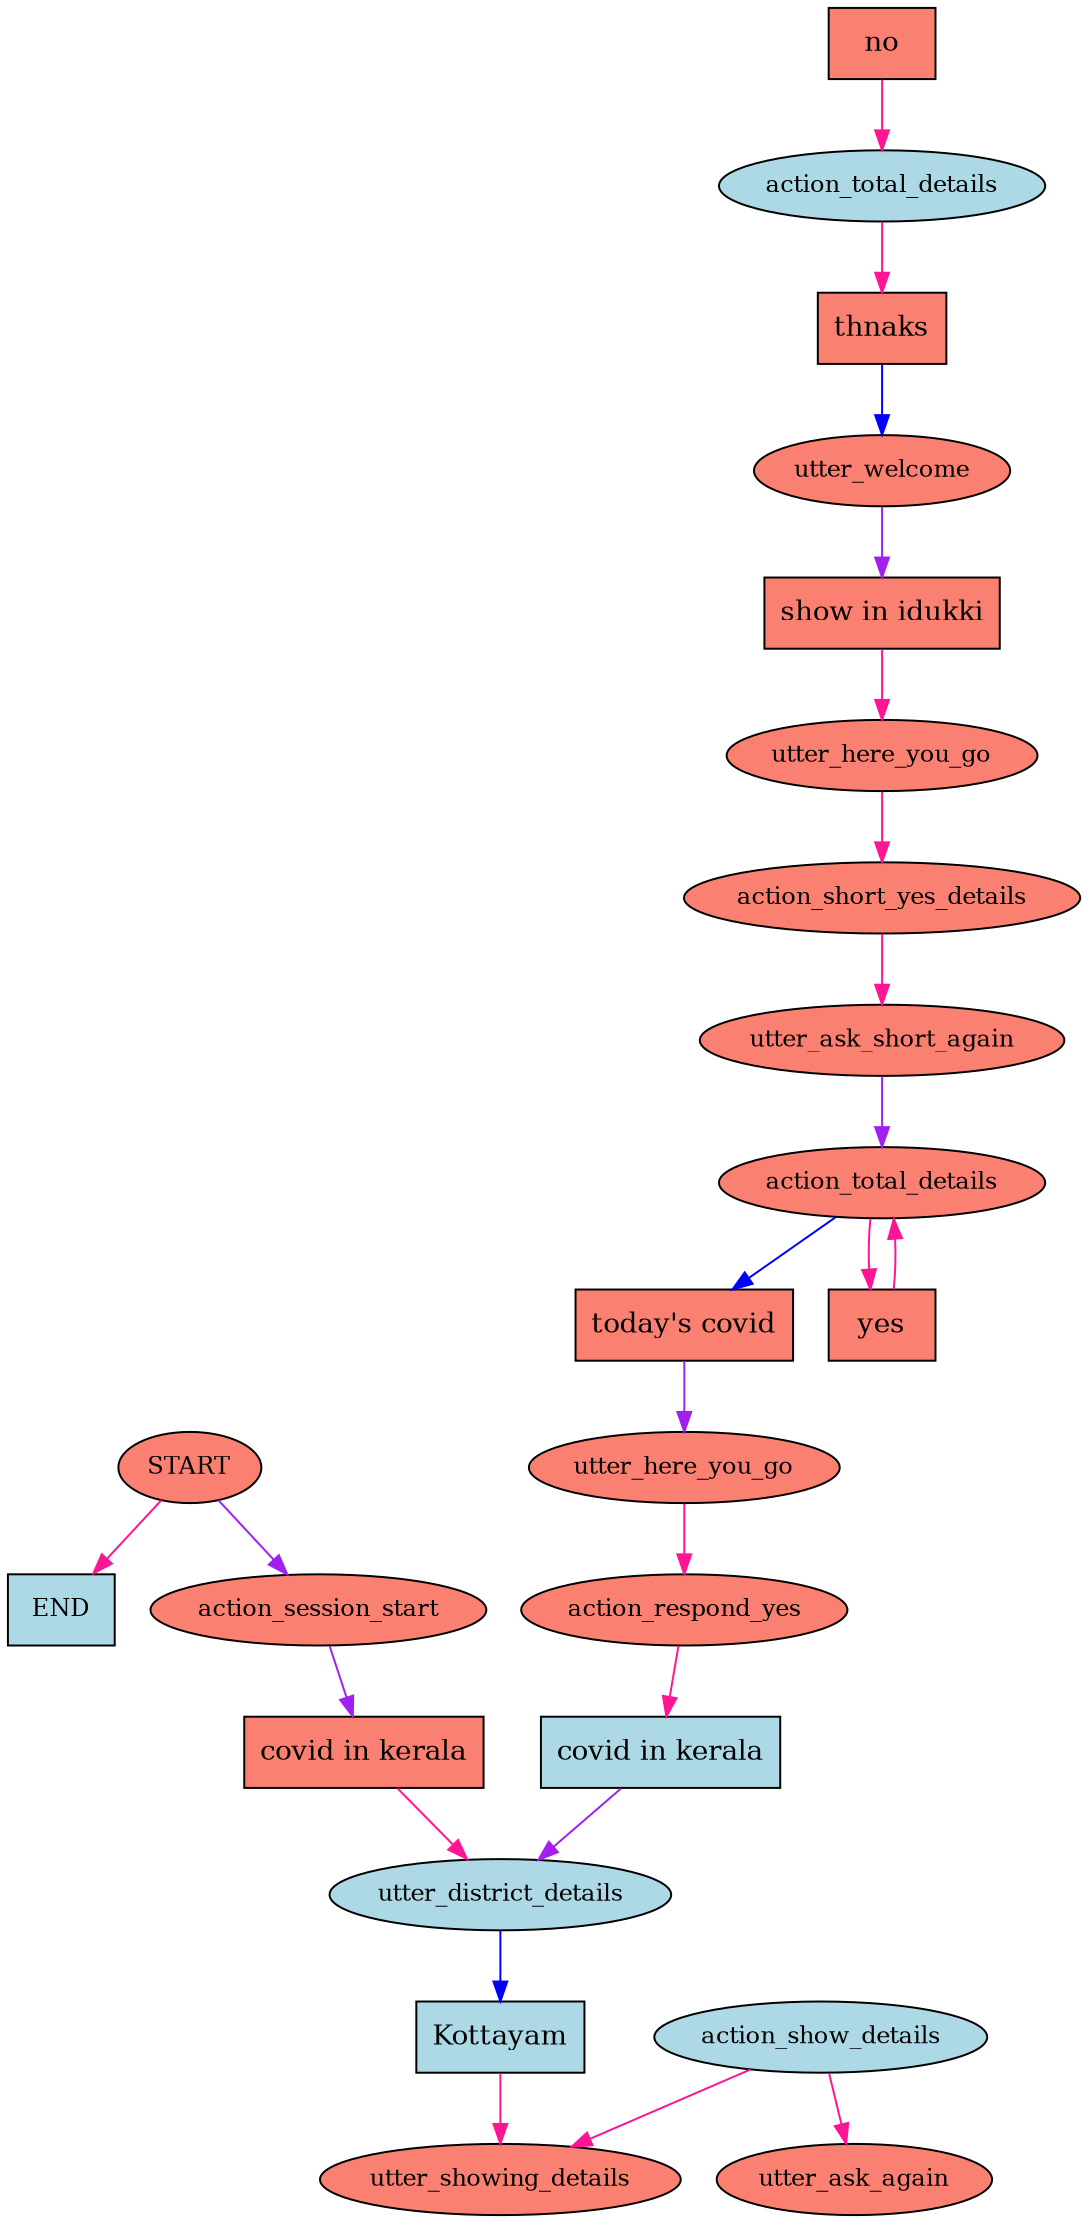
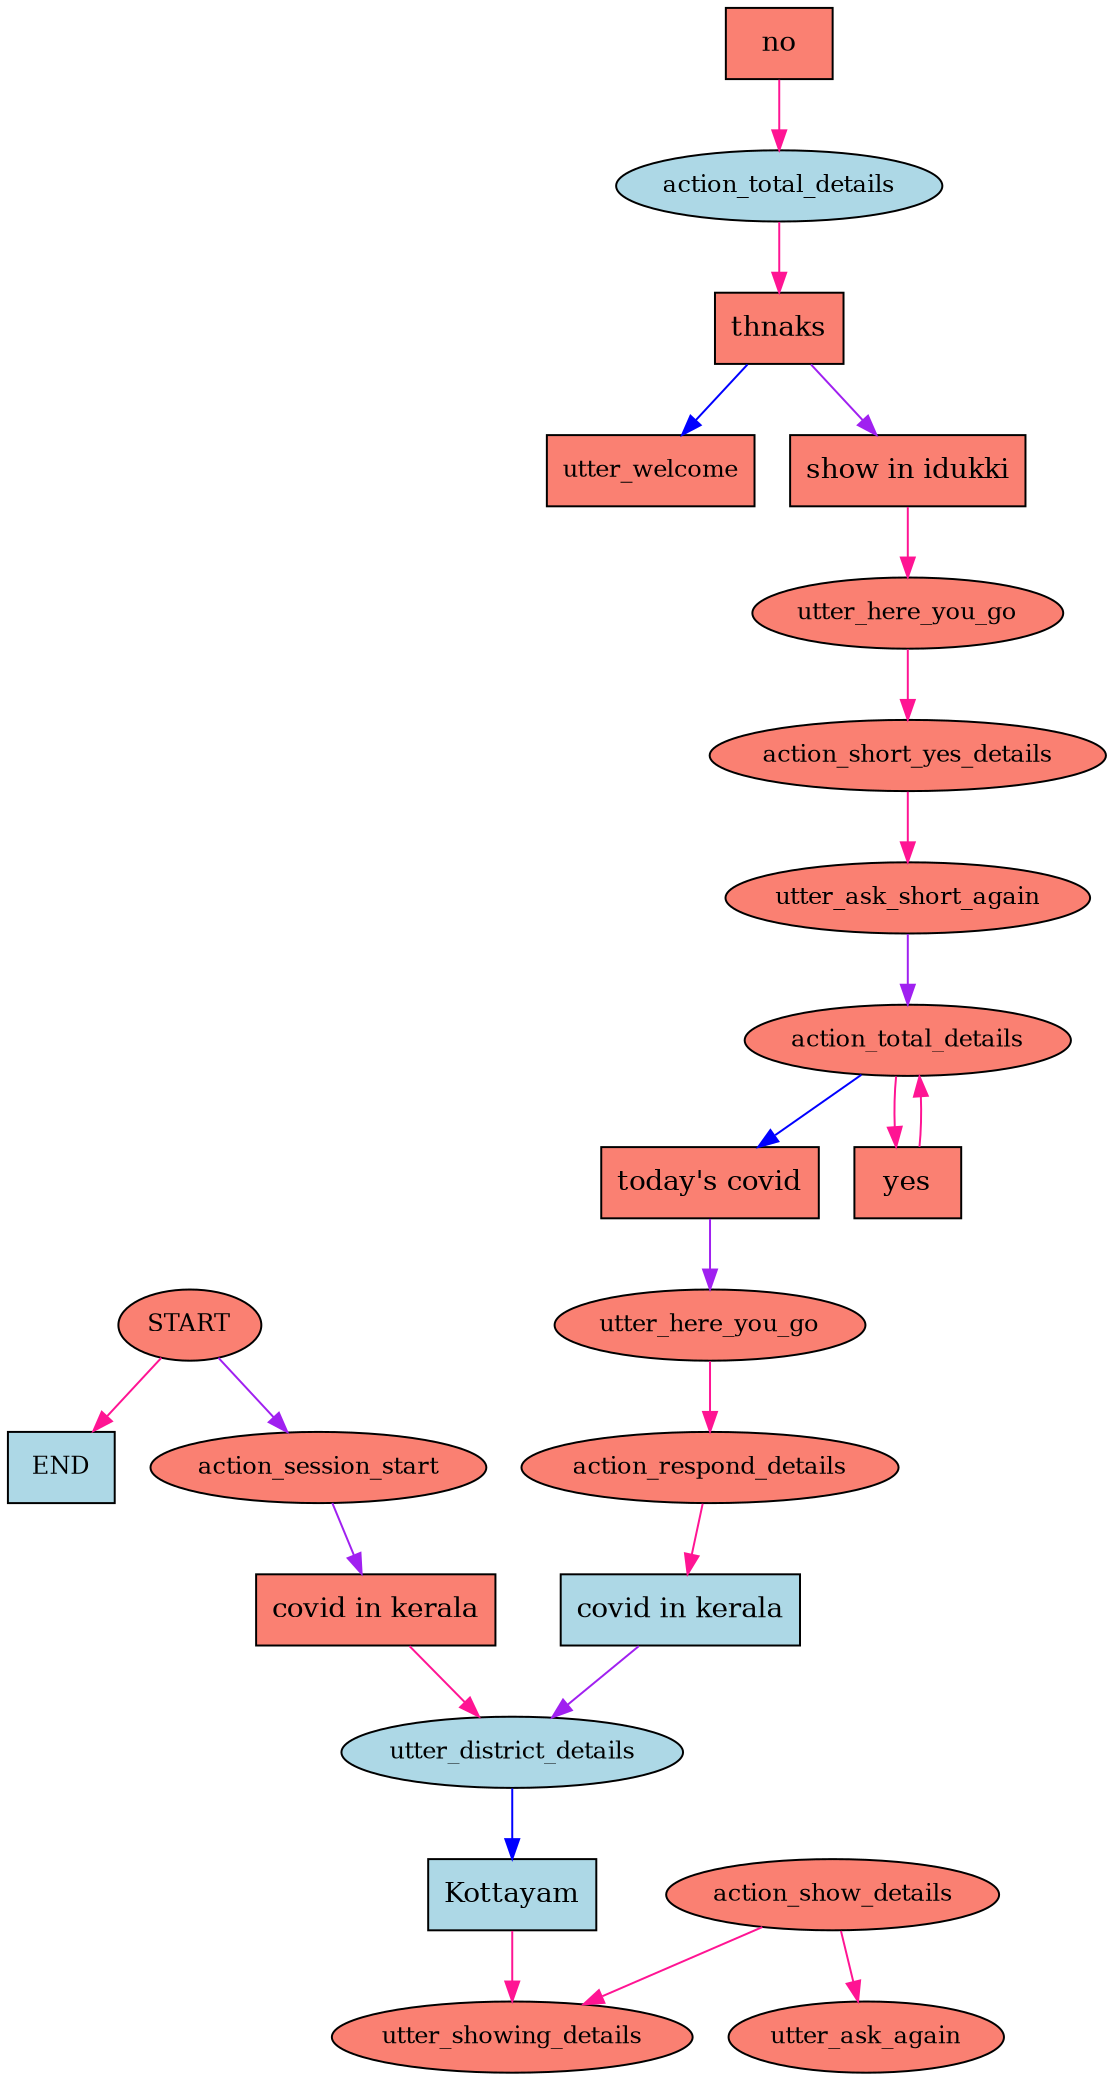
  digraph {
    node [fillcolor=salmon fontsize=12 style=filled]
    edge [color=deeppink]
    n1 [label=START]
    n2 [fillcolor=lightblue label=END shape=box]
    n3 [label=action_session_start]
    n4 [label="covid in kerala" shape=rect fontsize=""]
    n5 [fillcolor=lightblue label=utter_district_details]
    n6 [fillcolor=lightblue label=Kottayam shape=rect fontsize=""]
    n7 [label=utter_showing_details]
-   n8 [fillcolor=lightblue label=action_show_details]
+   n8 [label=action_show_details]
    n9 [label=utter_ask_again]
    n10 [label=no shape=rect fontsize=""]
    n11 [fillcolor=lightblue label=action_total_details]
    n12 [label=thnaks shape=rect fontsize=""]
-   n13 [label=utter_welcome]
+   n13 [label=utter_welcome shape=box]
    n14 [label="show in idukki" shape=rect fontsize=""]
    n15 [label=utter_here_you_go]
    n16 [label=action_short_yes_details]
    n17 [label=utter_ask_short_again]
    n18 [label=action_total_details]
    n19 [label="today's covid" shape=rect fontsize=""]
    n20 [label=yes shape=rect fontsize=""]
    n21 [label=utter_here_you_go]
-   n22 [label=action_respond_yes]
+   n22 [label=action_respond_details]
    n23 [fillcolor=lightblue label="covid in kerala" shape=rect fontsize=""]
    n1 -> n2
    n1 -> n3 [color=purple]
    n3 -> n4 [color=purple]
    n4 -> n5
    n5 -> n6 [color=blue]
    n6 -> n7
    n8 -> n7
    n8 -> n9
    n10 -> n11
    n11 -> n12
    n12 -> n13 [color=blue]
-   n13 -> n14 [color=purple]
+   n12 -> n14 [color=purple]
    n14 -> n15
    n15 -> n16
    n16 -> n17
    n17 -> n18 [color=purple]
    n18 -> n19 [color=blue]
    n18 -> n20
    n19 -> n21 [color=purple]
    n20 -> n18
    n21 -> n22
    n22 -> n23
    n23 -> n5 [color=purple]
  }
